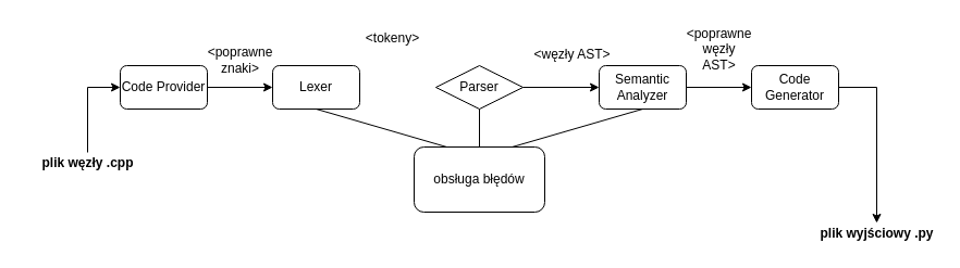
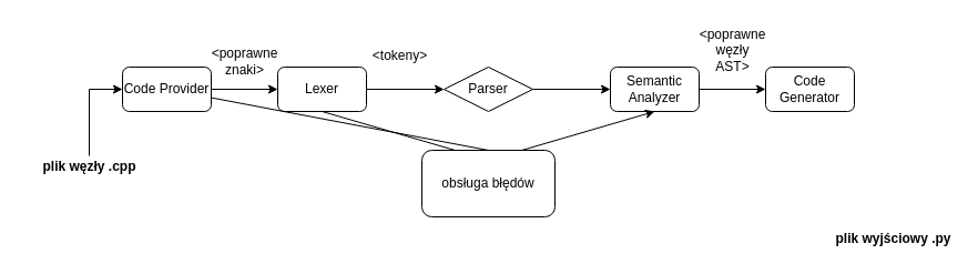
  <mxCell id="0" />
  <mxCell id="1" parent="0" />
  <mxCell id="2" style="edgeStyle=orthogonalEdgeStyle;rounded=0;orthogonalLoop=1;jettySize=auto;html=1;entryX=0;entryY=0.5;entryDx=0;entryDy=0;" edge="1" parent="1" source="3" target="4"><mxGeometry relative="1" as="geometry" /></mxCell>
  <mxCell id="3" value="&lt;div&gt;&lt;b&gt;plik węzły .cpp&lt;/b&gt;&lt;/div&gt;" style="text;html=1;align=center;verticalAlign=middle;resizable=0;points=[];autosize=1;strokeColor=none;" vertex="1" parent="1"><mxGeometry y="140" width="120" height="20" as="geometry" x="20" /></mxCell>
  <mxCell id="4" value="&lt;div&gt;Code Provider&lt;/div&gt;" style="rounded=1;whiteSpace=wrap;html=1;" vertex="1" parent="1"><mxGeometry x="110" y="60" width="80" height="40" as="geometry" /></mxCell>
  <mxCell id="5" value="" style="endArrow=classic;html=1;entryX=0;entryY=0.5;entryDx=0;entryDy=0;" edge="1" parent="1" target="6"><mxGeometry width="50" height="50" relative="1" as="geometry"><mxPoint x="190" y="80" as="sourcePoint" /><mxPoint x="230" y="80" as="targetPoint" /></mxGeometry></mxCell>
  <mxCell id="6" value="Lexer" style="rounded=1;whiteSpace=wrap;html=1;" vertex="1" parent="1"><mxGeometry x="250" y="60" width="80" height="40" as="geometry" /></mxCell>
  <mxCell id="7" value="&lt;div&gt;&amp;lt;poprawne &lt;br&gt;&lt;/div&gt;&lt;div&gt;znaki&amp;gt;&lt;/div&gt;" style="text;html=1;align=center;verticalAlign=middle;resizable=0;points=[];autosize=1;strokeColor=none;" vertex="1" parent="1"><mxGeometry x="180" y="40" width="80" height="30" as="geometry" /></mxCell>
  <mxCell id="8" value="Parser" style="rhombus;whiteSpace=wrap;html=1;" vertex="1" parent="1"><mxGeometry x="400" y="60" width="80" height="40" as="geometry" /></mxCell>
- <mxCell id="9" value="&amp;lt;tokeny&amp;gt;" style="text;html=1;align=center;verticalAlign=middle;resizable=0;points=[];autosize=1;strokeColor=none;" vertex="1" parent="1"><mxGeometry x="330" y="25" width="60" height="20" as="geometry" /></mxCell>
+ <mxCell id="9" value="&amp;lt;tokeny&amp;gt;" style="text;html=1;align=center;verticalAlign=middle;resizable=0;points=[];autosize=1;strokeColor=none;" vertex="1" parent="1"><mxGeometry x="330" y="40" width="60" height="20" as="geometry" /></mxCell>
+ <mxCell id="10" value="" style="endArrow=classic;html=1;entryX=0;entryY=0.5;entryDx=0;entryDy=0;exitX=1;exitY=0.5;exitDx=0;exitDy=0;" edge="1" parent="1" source="6" target="8"><mxGeometry width="50" height="50" relative="1" as="geometry"><mxPoint x="200" y="90" as="sourcePoint" /><mxPoint x="260" y="90" as="targetPoint" /></mxGeometry></mxCell>
  <mxCell id="11" value="" style="endArrow=classic;html=1;entryX=0;entryY=0.5;entryDx=0;entryDy=0;" edge="1" parent="1" source="8" target="18"><mxGeometry width="50" height="50" relative="1" as="geometry"><mxPoint x="340" y="90" as="sourcePoint" /><mxPoint x="410" y="90" as="targetPoint" /></mxGeometry></mxCell>
- <mxCell id="12" style="edgeStyle=orthogonalEdgeStyle;rounded=0;orthogonalLoop=1;jettySize=auto;html=1;exitX=1;exitY=0.5;exitDx=0;exitDy=0;" edge="1" parent="1" source="13" target="17"><mxGeometry relative="1" as="geometry" /></mxCell>
  <mxCell id="13" value="Code Generator" style="rounded=1;whiteSpace=wrap;html=1;" vertex="1" parent="1"><mxGeometry x="690" y="60" width="80" height="40" as="geometry" /></mxCell>
- <mxCell id="14" value="&amp;lt;węzły AST&amp;gt;" style="text;html=1;align=center;verticalAlign=middle;resizable=0;points=[];autosize=1;strokeColor=none;" vertex="1" parent="1"><mxGeometry x="480" y="40" width="90" height="20" as="geometry" /></mxCell>
  <mxCell id="15" value="&lt;div&gt;&amp;lt;poprawne&lt;/div&gt;&lt;div&gt;węzły&lt;/div&gt;&lt;div&gt;AST&amp;gt;&lt;br&gt;&lt;/div&gt;" style="text;html=1;align=center;verticalAlign=middle;resizable=0;points=[];autosize=1;strokeColor=none;" vertex="1" parent="1"><mxGeometry x="625" y="20" width="70" height="50" as="geometry" /></mxCell>
  <mxCell id="16" value="" style="endArrow=classic;html=1;exitX=1;exitY=0.5;exitDx=0;exitDy=0;entryX=0;entryY=0.5;entryDx=0;entryDy=0;" edge="1" parent="1" source="18" target="13"><mxGeometry width="50" height="50" relative="1" as="geometry"><mxPoint x="450" y="110" as="sourcePoint" /><mxPoint x="650" y="150" as="targetPoint" /></mxGeometry></mxCell>
  <mxCell id="17" value="plik wyjściowy .py" style="text;html=1;align=center;verticalAlign=middle;resizable=0;points=[];autosize=1;strokeColor=none;fontStyle=1" vertex="1" parent="1"><mxGeometry x="750" y="205" width="110" height="20" as="geometry" /></mxCell>
  <mxCell id="18" value="Semantic Analyzer" style="rounded=1;whiteSpace=wrap;html=1;" vertex="1" parent="1"><mxGeometry x="550" y="60" width="80" height="40" as="geometry" /></mxCell>
  <mxCell id="19" value="obsługa błędów" style="rounded=1;whiteSpace=wrap;html=1;" vertex="1" parent="1"><mxGeometry x="380" y="135" width="120" height="60" as="geometry" /></mxCell>
  <mxCell id="20" value="" style="endArrow=none;html=1;exitX=0.25;exitY=0;exitDx=0;exitDy=0;entryX=0.5;entryY=1;entryDx=0;entryDy=0;" edge="1" parent="1" source="19" target="6"><mxGeometry width="50" height="50" relative="1" as="geometry"><mxPoint x="390" y="220" as="sourcePoint" /><mxPoint x="160" y="110" as="targetPoint" /></mxGeometry></mxCell>
- <mxCell id="21" value="" style="endArrow=none;html=1;exitX=0.5;exitY=0;exitDx=0;exitDy=0;entryX=0.5;entryY=1;entryDx=0;entryDy=0;" edge="1" parent="1" source="19" target="8"><mxGeometry width="50" height="50" relative="1" as="geometry"><mxPoint x="420" y="220" as="sourcePoint" /><mxPoint x="300" y="110" as="targetPoint" /></mxGeometry></mxCell>
- <mxCell id="22" value="" style="endArrow=none;html=1;exitX=0.75;exitY=0;exitDx=0;exitDy=0;entryX=0.5;entryY=1;entryDx=0;entryDy=0;" edge="1" parent="1" source="19" target="18"><mxGeometry width="50" height="50" relative="1" as="geometry"><mxPoint x="450" y="220" as="sourcePoint" /><mxPoint x="450" y="110" as="targetPoint" /></mxGeometry></mxCell>
+ <mxCell id="21" value="" style="endArrow=none;html=1;exitX=0.5;exitY=0;exitDx=0;exitDy=0;" edge="1" parent="1" source="19" target="4"><mxGeometry width="50" height="50" relative="1" as="geometry"><mxPoint x="420" y="220" as="sourcePoint" /><mxPoint x="300" y="110" as="targetPoint" /></mxGeometry></mxCell>
+ <mxCell id="22" value="" style="endArrow=classic;html=1;exitX=0.75;exitY=0;exitDx=0;exitDy=0;entryX=0.5;entryY=1;entryDx=0;entryDy=0;" edge="1" parent="1" source="19" target="18"><mxGeometry width="50" height="50" relative="1" as="geometry"><mxPoint x="450" y="220" as="sourcePoint" /><mxPoint x="450" y="110" as="targetPoint" /></mxGeometry></mxCell>
